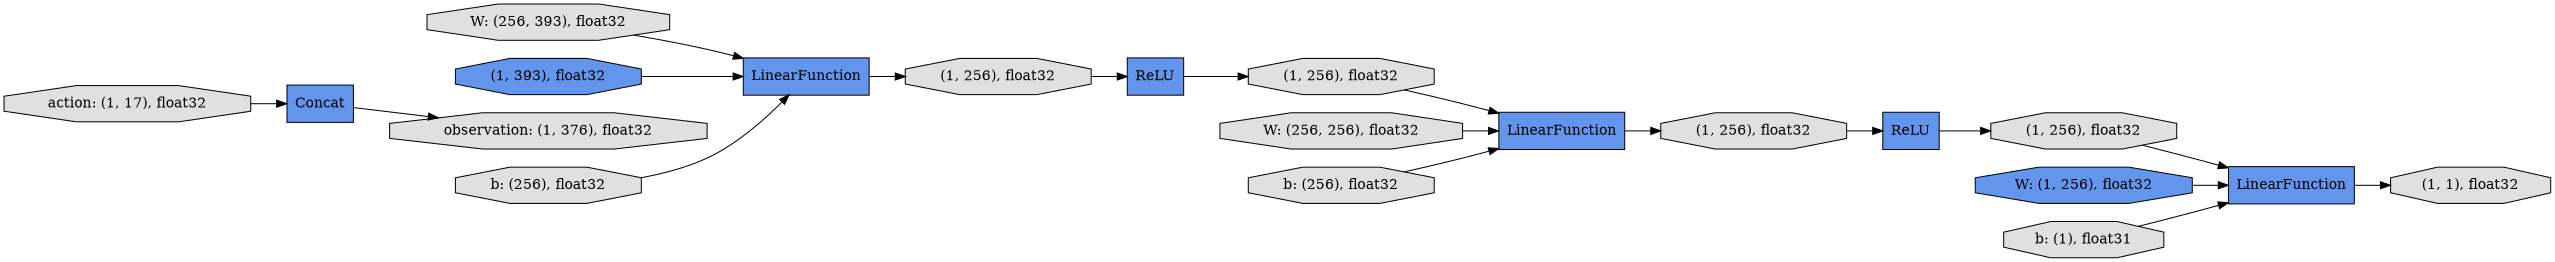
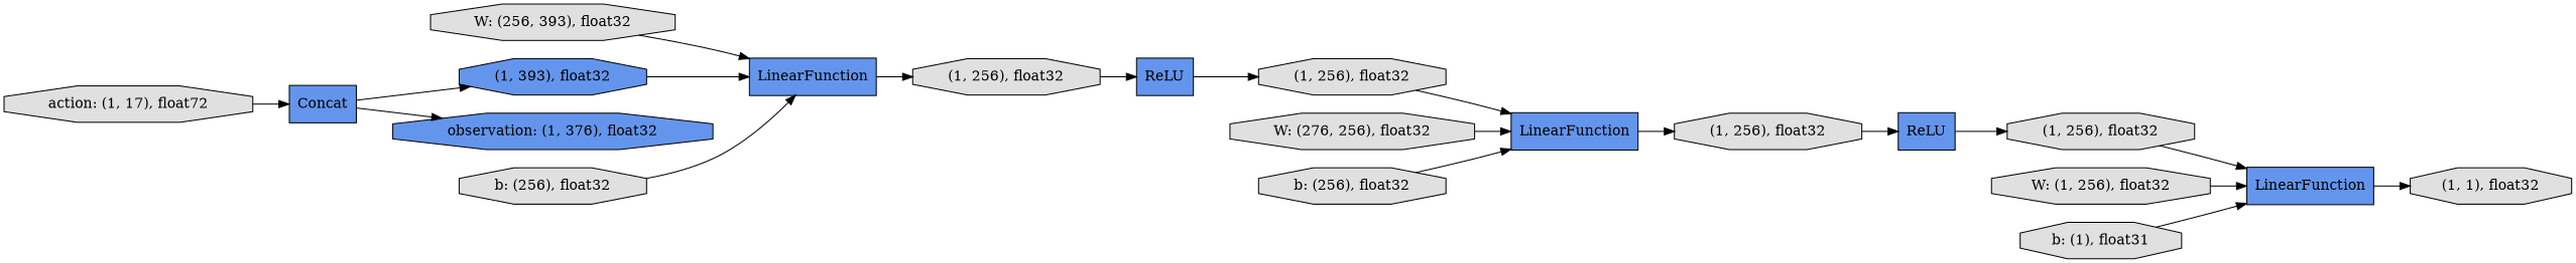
  digraph {
    rankdir=LR
    node [fillcolor="#E0E0E0" shape=octagon style=filled]
    n1 [label="W: (256, 393), float32"]
    n2 [fillcolor="#6495ED" label=LinearFunction shape=record]
    n3 [label="(1, 256), float32"]
    n4 [label="(1, 256), float32"]
    n5 [fillcolor="#6495ED" label=LinearFunction shape=record]
    n6 [label="(1, 1), float32"]
    n7 [fillcolor="#6495ED" label=ReLU shape=record]
-   n8 [label="W: (256, 256), float32"]
+   n8 [label="W: (276, 256), float32"]
    n9 [fillcolor="#6495ED" label=LinearFunction shape=record]
    n10 [label="(1, 256), float32"]
    n11 [fillcolor="#6495ED" label=Concat shape=record]
    n12 [fillcolor="#6495ED" label="(1, 393), float32"]
-   n13 [label="observation: (1, 376), float32"]
+   n13 [fillcolor="#6495ED" label="observation: (1, 376), float32"]
    n14 [label="(1, 256), float32"]
    n15 [fillcolor="#6495ED" label=ReLU shape=record]
-   n16 [fillcolor="#6495ED" label="W: (1, 256), float32"]
+   n16 [label="W: (1, 256), float32"]
    n17 [label="b: (256), float32"]
-   n18 [label="action: (1, 17), float32"]
+   n18 [label="action: (1, 17), float72"]
    n19 [label="b: (256), float32"]
    n20 [label="b: (1), float31"]
    n1 -> n2
    n2 -> n3
    n3 -> n7
    n4 -> n5
    n5 -> n6
    n7 -> n14
    n8 -> n9
    n9 -> n10
    n10 -> n15
+   n11 -> n12
    n11 -> n13
    n12 -> n2
    n14 -> n9
    n15 -> n4
    n16 -> n5
    n17 -> n2
    n18 -> n11
    n19 -> n9
    n20 -> n5
  }
